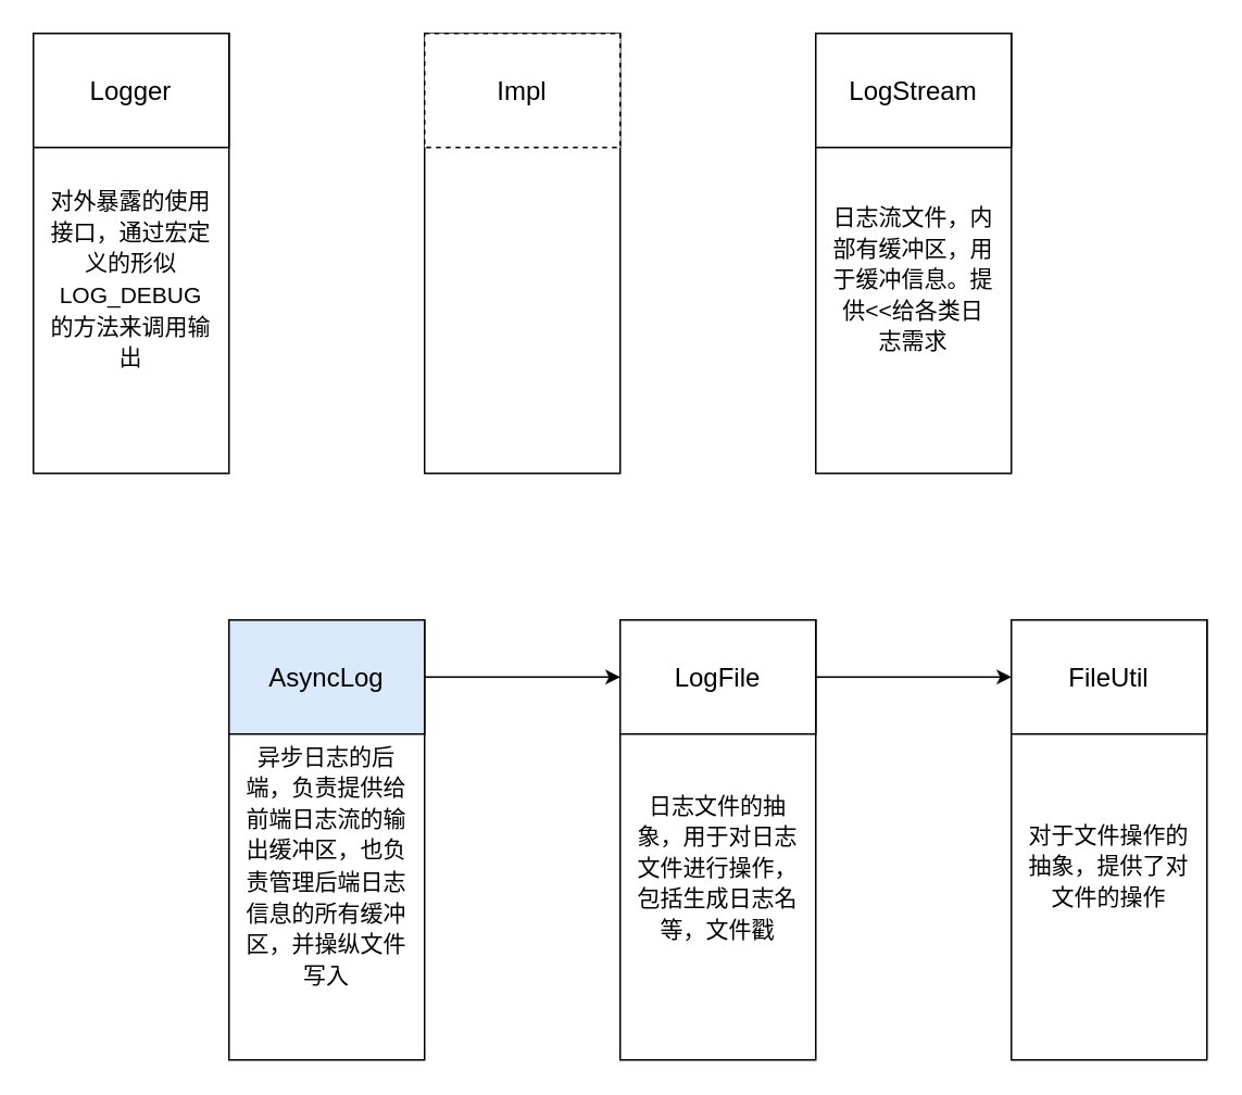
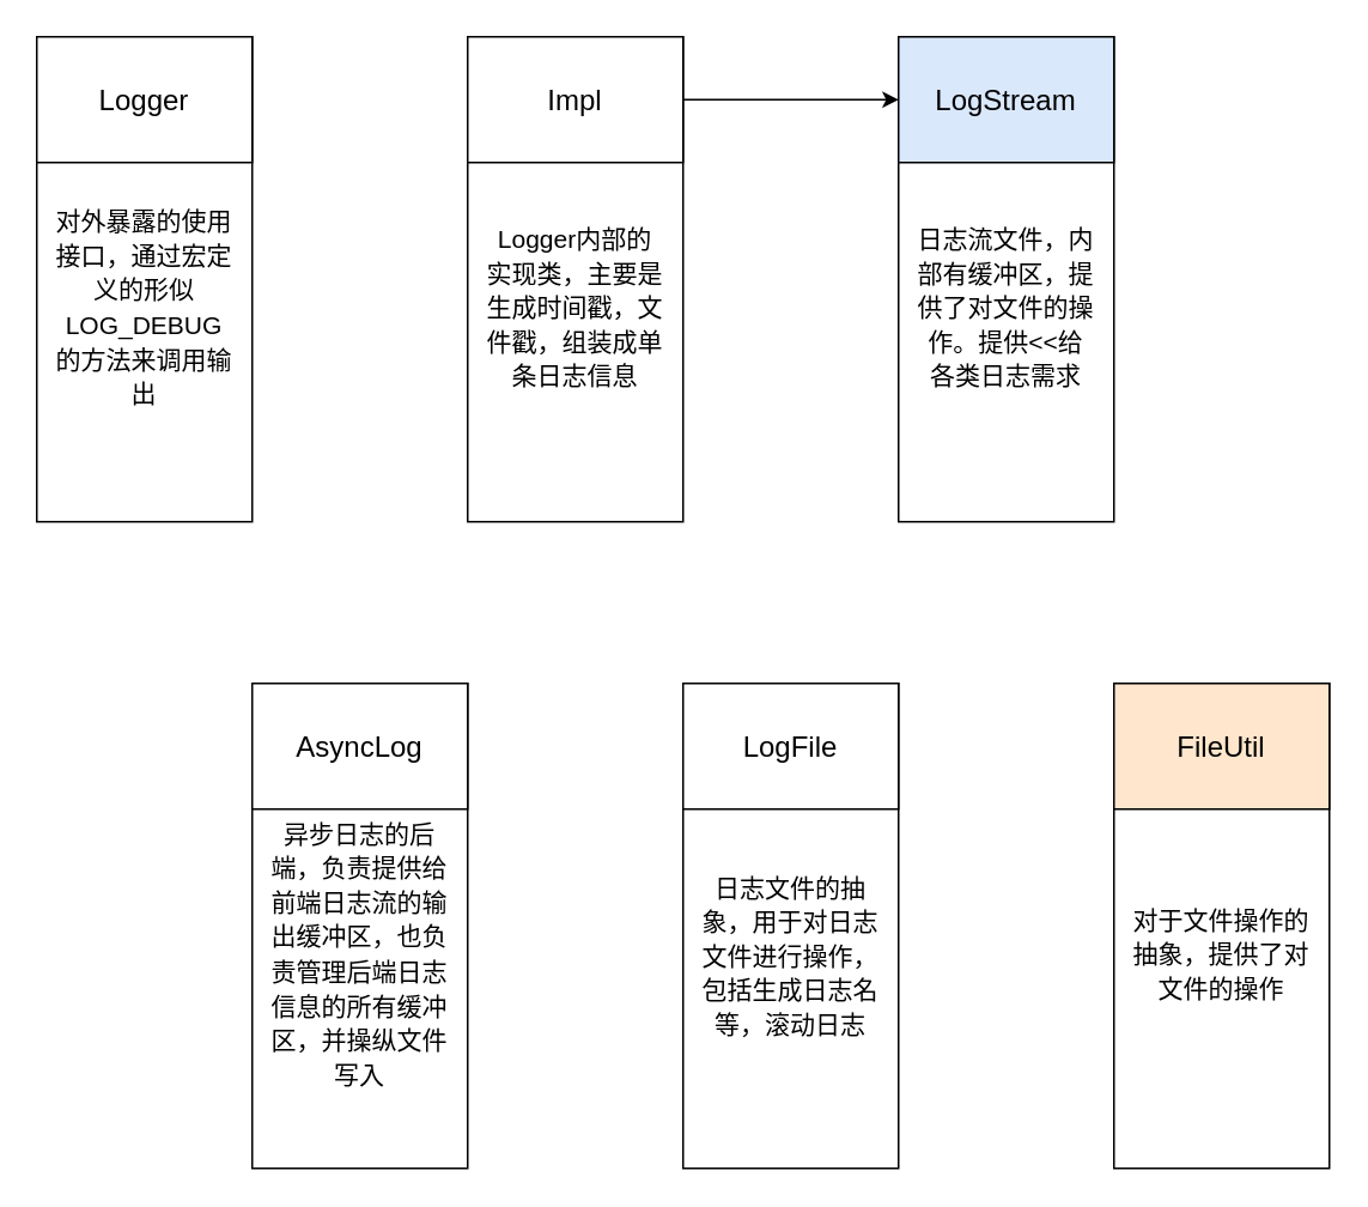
  <mxCell id="0" />
  <mxCell id="1" parent="0" />
  <mxCell id="2" value="" style="rounded=0;whiteSpace=wrap;html=1;fontSize=16;" vertex="1" parent="1"><mxGeometry x="20" y="20" width="120" height="270" as="geometry" /></mxCell>
  <mxCell id="3" value="&lt;font style=&quot;font-size: 16px;&quot;&gt;Logger&lt;/font&gt;" style="rounded=0;whiteSpace=wrap;html=1;" vertex="1" parent="1"><mxGeometry x="20" y="20" width="120" height="70" as="geometry" /></mxCell>
  <mxCell id="4" value="&lt;font style=&quot;font-size: 14px;&quot;&gt;对外暴露的使用接口，通过宏定义的形似LOG_DEBUG的方法来调用输出&lt;/font&gt;" style="text;html=1;strokeColor=none;fillColor=none;align=center;verticalAlign=middle;whiteSpace=wrap;rounded=0;fontSize=16;" vertex="1" parent="1"><mxGeometry x="30" y="90" width="100" height="160" as="geometry" /></mxCell>
  <mxCell id="5" value="" style="rounded=0;whiteSpace=wrap;html=1;fontSize=16;" vertex="1" parent="1"><mxGeometry x="260" y="20" width="120" height="270" as="geometry" /></mxCell>
- <mxCell id="7" value="&lt;font style=&quot;font-size: 16px;&quot;&gt;Impl&lt;/font&gt;" style="rounded=0;whiteSpace=wrap;html=1;dashed=1;" vertex="1" parent="1"><mxGeometry x="260" y="20" width="120" height="70" as="geometry" /></mxCell>
+ <mxCell id="6" style="edgeStyle=none;html=1;entryX=0;entryY=0.5;entryDx=0;entryDy=0;fontSize=14;" edge="1" parent="1" source="7" target="10"><mxGeometry relative="1" as="geometry" /></mxCell>
+ <mxCell id="7" value="&lt;font style=&quot;font-size: 16px;&quot;&gt;Impl&lt;/font&gt;" style="rounded=0;whiteSpace=wrap;html=1;" vertex="1" parent="1"><mxGeometry x="260" y="20" width="120" height="70" as="geometry" /></mxCell>
+ <mxCell id="8" value="&lt;font style=&quot;font-size: 14px;&quot;&gt;Logger内部的实现类，主要是生成时间戳，文件戳，组装成单条日志信息&lt;/font&gt;" style="text;html=1;strokeColor=none;fillColor=none;align=center;verticalAlign=middle;whiteSpace=wrap;rounded=0;fontSize=16;" vertex="1" parent="1"><mxGeometry x="270" y="90" width="100" height="160" as="geometry" /></mxCell>
  <mxCell id="9" value="" style="rounded=0;whiteSpace=wrap;html=1;fontSize=16;" vertex="1" parent="1"><mxGeometry x="500" y="20" width="120" height="270" as="geometry" /></mxCell>
- <mxCell id="10" value="&lt;font style=&quot;font-size: 16px;&quot;&gt;LogStream&lt;/font&gt;" style="rounded=0;whiteSpace=wrap;html=1;" vertex="1" parent="1"><mxGeometry x="500" y="20" width="120" height="70" as="geometry" /></mxCell>
- <mxCell id="11" value="&lt;span style=&quot;font-size: 14px;&quot;&gt;日志流文件，内部有缓冲区，用于缓冲信息。提供&amp;lt;&amp;lt;给各类日志需求&lt;/span&gt;" style="text;html=1;strokeColor=none;fillColor=none;align=center;verticalAlign=middle;whiteSpace=wrap;rounded=0;fontSize=16;" vertex="1" parent="1"><mxGeometry x="510" y="90" width="100" height="160" as="geometry" /></mxCell>
+ <mxCell id="10" value="&lt;font style=&quot;font-size: 16px;&quot;&gt;LogStream&lt;/font&gt;" style="rounded=0;whiteSpace=wrap;html=1;fillColor=#dae8fc;" vertex="1" parent="1"><mxGeometry x="500" y="20" width="120" height="70" as="geometry" /></mxCell>
+ <mxCell id="11" value="&lt;span style=&quot;font-size: 14px;&quot;&gt;日志流文件，内部有缓冲区，提供了对文件的操作。提供&amp;lt;&amp;lt;给各类日志需求&lt;/span&gt;" style="text;html=1;strokeColor=none;fillColor=none;align=center;verticalAlign=middle;whiteSpace=wrap;rounded=0;fontSize=16;" vertex="1" parent="1"><mxGeometry x="510" y="90" width="100" height="160" as="geometry" /></mxCell>
  <mxCell id="12" value="" style="rounded=0;whiteSpace=wrap;html=1;fontSize=16;" vertex="1" parent="1"><mxGeometry x="620" y="380" width="120" height="270" as="geometry" /></mxCell>
- <mxCell id="13" value="&lt;font style=&quot;font-size: 16px;&quot;&gt;FileUtil&lt;/font&gt;" style="rounded=0;whiteSpace=wrap;html=1;" vertex="1" parent="1"><mxGeometry x="620" y="380" width="120" height="70" as="geometry" /></mxCell>
+ <mxCell id="13" value="&lt;font style=&quot;font-size: 16px;&quot;&gt;FileUtil&lt;/font&gt;" style="rounded=0;whiteSpace=wrap;html=1;fillColor=#ffe6cc;" vertex="1" parent="1"><mxGeometry x="620" y="380" width="120" height="70" as="geometry" /></mxCell>
  <mxCell id="14" value="&lt;span style=&quot;font-size: 14px;&quot;&gt;对于文件操作的抽象，提供了对文件的操作&lt;/span&gt;" style="text;html=1;strokeColor=none;fillColor=none;align=center;verticalAlign=middle;whiteSpace=wrap;rounded=0;fontSize=16;" vertex="1" parent="1"><mxGeometry x="630" y="450" width="100" height="160" as="geometry" /></mxCell>
  <mxCell id="15" value="" style="rounded=0;whiteSpace=wrap;html=1;fontSize=16;" vertex="1" parent="1"><mxGeometry x="380" y="380" width="120" height="270" as="geometry" /></mxCell>
- <mxCell id="16" style="edgeStyle=none;html=1;entryX=0;entryY=0.5;entryDx=0;entryDy=0;fontSize=14;" edge="1" parent="1" source="17" target="13"><mxGeometry relative="1" as="geometry" /></mxCell>
  <mxCell id="17" value="&lt;font style=&quot;font-size: 16px;&quot;&gt;LogFile&lt;/font&gt;" style="rounded=0;whiteSpace=wrap;html=1;" vertex="1" parent="1"><mxGeometry x="380" y="380" width="120" height="70" as="geometry" /></mxCell>
- <mxCell id="18" value="&lt;span style=&quot;font-size: 14px;&quot;&gt;日志文件的抽象，用于对日志文件进行操作，包括生成日志名等，文件戳&lt;/span&gt;" style="text;html=1;strokeColor=none;fillColor=none;align=center;verticalAlign=middle;whiteSpace=wrap;rounded=0;fontSize=16;" vertex="1" parent="1"><mxGeometry x="390" y="451" width="100" height="160" as="geometry" /></mxCell>
+ <mxCell id="18" value="&lt;span style=&quot;font-size: 14px;&quot;&gt;日志文件的抽象，用于对日志文件进行操作，包括生成日志名等，滚动日志&lt;/span&gt;" style="text;html=1;strokeColor=none;fillColor=none;align=center;verticalAlign=middle;whiteSpace=wrap;rounded=0;fontSize=16;" vertex="1" parent="1"><mxGeometry x="390" y="451" width="100" height="160" as="geometry" /></mxCell>
  <mxCell id="19" value="" style="rounded=0;whiteSpace=wrap;html=1;fontSize=16;" vertex="1" parent="1"><mxGeometry x="140" y="380" width="120" height="270" as="geometry" /></mxCell>
- <mxCell id="20" style="edgeStyle=none;html=1;entryX=0;entryY=0.5;entryDx=0;entryDy=0;fontSize=14;" edge="1" parent="1" source="21" target="17"><mxGeometry relative="1" as="geometry" /></mxCell>
- <mxCell id="21" value="&lt;font style=&quot;font-size: 16px;&quot;&gt;AsyncLog&lt;/font&gt;" style="rounded=0;whiteSpace=wrap;html=1;fillColor=#dae8fc;" vertex="1" parent="1"><mxGeometry x="140" y="380" width="120" height="70" as="geometry" /></mxCell>
+ <mxCell id="21" value="&lt;font style=&quot;font-size: 16px;&quot;&gt;AsyncLog&lt;/font&gt;" style="rounded=0;whiteSpace=wrap;html=1;" vertex="1" parent="1"><mxGeometry x="140" y="380" width="120" height="70" as="geometry" /></mxCell>
  <mxCell id="22" value="&lt;font style=&quot;font-size: 14px;&quot;&gt;异步日志的后端，负责提供给前端日志流的输出缓冲区，也负责管理后端日志信息的所有缓冲区，并操纵文件写入&lt;/font&gt;" style="text;html=1;strokeColor=none;fillColor=none;align=center;verticalAlign=middle;whiteSpace=wrap;rounded=0;fontSize=16;" vertex="1" parent="1"><mxGeometry x="150" y="450" width="100" height="160" as="geometry" /></mxCell>
